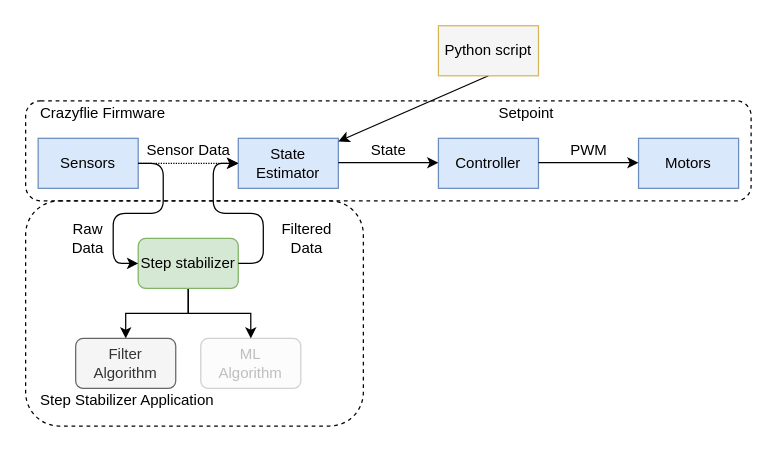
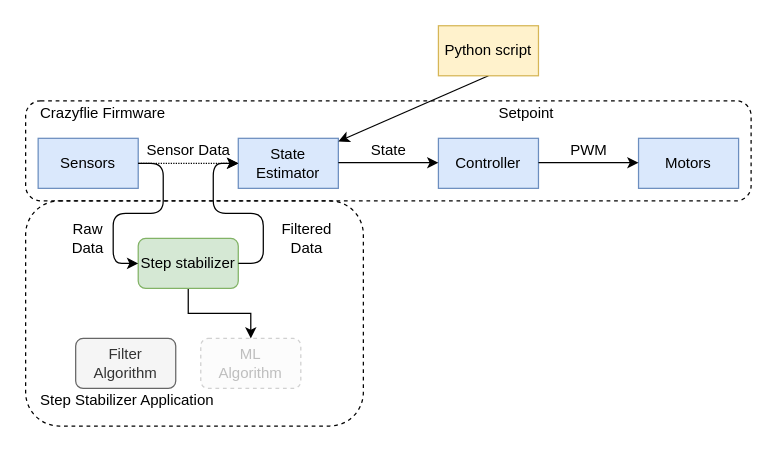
  <mxCell id="0" />
  <mxCell id="1" parent="0" />
  <mxCell id="2" value="" style="rounded=1;whiteSpace=wrap;html=1;fillColor=none;dashed=1;" parent="1" vertex="1"><mxGeometry x="20" y="160" width="270" height="180" as="geometry" /></mxCell>
  <mxCell id="3" value="" style="rounded=1;whiteSpace=wrap;html=1;fillColor=none;dashed=1;" parent="1" vertex="1"><mxGeometry x="20" y="80" width="580" height="80" as="geometry" /></mxCell>
  <mxCell id="4" value="Sensors" style="rounded=0;whiteSpace=wrap;html=1;fillColor=#dae8fc;strokeColor=#6c8ebf;" parent="1" vertex="1"><mxGeometry x="30" y="110" width="80" height="40" as="geometry" /></mxCell>
  <mxCell id="5" value="State Estimator" style="rounded=0;whiteSpace=wrap;html=1;fillColor=#dae8fc;strokeColor=#6c8ebf;" parent="1" vertex="1"><mxGeometry x="190" y="110" width="80" height="40" as="geometry" /></mxCell>
  <mxCell id="6" value="Controller" style="rounded=0;whiteSpace=wrap;html=1;fillColor=#dae8fc;strokeColor=#6c8ebf;" parent="1" vertex="1"><mxGeometry x="350" y="110" width="80" height="40" as="geometry" /></mxCell>
  <mxCell id="7" value="Motors" style="rounded=0;whiteSpace=wrap;html=1;fillColor=#dae8fc;strokeColor=#6c8ebf;" parent="1" vertex="1"><mxGeometry x="510" y="110" width="80" height="40" as="geometry" /></mxCell>
  <mxCell id="8" value="" style="endArrow=classic;html=1;exitX=1;exitY=0.5;exitDx=0;exitDy=0;entryX=0;entryY=0.5;entryDx=0;entryDy=0;dashed=1;dashPattern=1 1;" parent="1" source="4" target="5" edge="1"><mxGeometry width="50" height="50" relative="1" as="geometry"><mxPoint x="70" y="280" as="sourcePoint" /><mxPoint x="120" y="230" as="targetPoint" /></mxGeometry></mxCell>
  <mxCell id="9" value="" style="endArrow=classic;html=1;exitX=1;exitY=0.5;exitDx=0;exitDy=0;entryX=0;entryY=0.5;entryDx=0;entryDy=0;" parent="1" edge="1"><mxGeometry width="50" height="50" relative="1" as="geometry"><mxPoint x="270" y="129.5" as="sourcePoint" /><mxPoint x="350" y="129.5" as="targetPoint" /></mxGeometry></mxCell>
  <mxCell id="10" value="" style="endArrow=classic;html=1;exitX=1;exitY=0.5;exitDx=0;exitDy=0;entryX=0;entryY=0.5;entryDx=0;entryDy=0;" parent="1" edge="1"><mxGeometry width="50" height="50" relative="1" as="geometry"><mxPoint x="430" y="129.5" as="sourcePoint" /><mxPoint x="510" y="129.5" as="targetPoint" /></mxGeometry></mxCell>
  <mxCell id="11" value="" style="endArrow=classic;html=1;exitX=0.5;exitY=1;exitDx=0;exitDy=0;" parent="1" source="17" target="5" edge="1"><mxGeometry width="50" height="50" relative="1" as="geometry"><mxPoint x="390" y="70" as="sourcePoint" /><mxPoint x="220" y="160" as="targetPoint" /></mxGeometry></mxCell>
  <mxCell id="12" value="Sensor Data" style="text;html=1;align=center;verticalAlign=middle;resizable=0;points=[];autosize=1;" parent="1" vertex="1"><mxGeometry x="110" y="110" width="80" height="20" as="geometry" /></mxCell>
  <mxCell id="13" value="State" style="text;html=1;align=center;verticalAlign=middle;resizable=0;points=[];autosize=1;" parent="1" vertex="1"><mxGeometry x="290" y="110" width="40" height="20" as="geometry" /></mxCell>
  <mxCell id="14" value="Setpoint" style="text;html=1;align=center;verticalAlign=middle;resizable=0;points=[];autosize=1;" parent="1" vertex="1"><mxGeometry x="390" y="80" width="60" height="20" as="geometry" /></mxCell>
  <mxCell id="15" value="PWM" style="text;html=1;align=center;verticalAlign=middle;resizable=0;points=[];autosize=1;" parent="1" vertex="1"><mxGeometry x="450" y="110" width="40" height="20" as="geometry" /></mxCell>
  <mxCell id="16" value="Crazyflie Firmware" style="text;html=1;align=left;verticalAlign=middle;resizable=0;points=[];autosize=1;" parent="1" vertex="1"><mxGeometry x="30" y="80" width="120" height="20" as="geometry" /></mxCell>
- <mxCell id="17" value="Python script" style="rounded=0;whiteSpace=wrap;html=1;fillColor=#f5f5f5;strokeColor=#d6b656;" parent="1" vertex="1"><mxGeometry x="350" y="20" width="80" height="40" as="geometry" /></mxCell>
- <mxCell id="18" style="edgeStyle=orthogonalEdgeStyle;rounded=0;orthogonalLoop=1;jettySize=auto;html=1;exitX=0.5;exitY=1;exitDx=0;exitDy=0;entryX=0.5;entryY=0;entryDx=0;entryDy=0;" edge="1" parent="1" source="20" target="26"><mxGeometry relative="1" as="geometry" /></mxCell>
+ <mxCell id="17" value="Python script" style="rounded=0;whiteSpace=wrap;html=1;fillColor=#fff2cc;strokeColor=#d6b656;" parent="1" vertex="1"><mxGeometry x="350" y="20" width="80" height="40" as="geometry" /></mxCell>
  <mxCell id="19" style="edgeStyle=orthogonalEdgeStyle;rounded=0;orthogonalLoop=1;jettySize=auto;html=1;exitX=0.5;exitY=1;exitDx=0;exitDy=0;entryX=0.5;entryY=0;entryDx=0;entryDy=0;" edge="1" parent="1" source="20" target="27"><mxGeometry relative="1" as="geometry" /></mxCell>
  <mxCell id="20" value="Step stabilizer" style="whiteSpace=wrap;html=1;fillColor=#d5e8d4;strokeColor=#82b366;rounded=1;" parent="1" vertex="1"><mxGeometry x="110" y="190" width="80" height="40" as="geometry" /></mxCell>
  <mxCell id="21" value="" style="endArrow=classic;html=1;exitX=1;exitY=0.5;exitDx=0;exitDy=0;entryX=0;entryY=0.5;entryDx=0;entryDy=0;" parent="1" source="4" target="20" edge="1"><mxGeometry width="50" height="50" relative="1" as="geometry"><mxPoint x="-80" y="260" as="sourcePoint" /><mxPoint x="-30" y="210" as="targetPoint" /><Array as="points"><mxPoint x="130" y="130" /><mxPoint x="130" y="170" /><mxPoint x="90" y="170" /><mxPoint x="90" y="210" /></Array></mxGeometry></mxCell>
  <mxCell id="22" value="" style="endArrow=classic;html=1;exitX=1;exitY=0.5;exitDx=0;exitDy=0;entryX=0;entryY=0.5;entryDx=0;entryDy=0;" parent="1" source="20" target="5" edge="1"><mxGeometry width="50" height="50" relative="1" as="geometry"><mxPoint x="-110" y="270" as="sourcePoint" /><mxPoint x="-60" y="220" as="targetPoint" /><Array as="points"><mxPoint x="210" y="210" /><mxPoint x="210" y="170" /><mxPoint x="170" y="170" /><mxPoint x="170" y="130" /></Array></mxGeometry></mxCell>
  <mxCell id="23" value="Raw Data" style="text;html=1;strokeColor=none;fillColor=none;align=center;verticalAlign=middle;whiteSpace=wrap;rounded=0;" parent="1" vertex="1"><mxGeometry x="50" y="180" width="40" height="20" as="geometry" /></mxCell>
  <mxCell id="24" value="Filtered Data" style="text;html=1;strokeColor=none;fillColor=none;align=center;verticalAlign=middle;whiteSpace=wrap;rounded=0;" parent="1" vertex="1"><mxGeometry x="220" y="180" width="50" height="20" as="geometry" /></mxCell>
  <mxCell id="25" value="Step Stabilizer Application" style="text;html=1;align=left;verticalAlign=middle;resizable=0;points=[];autosize=1;" parent="1" vertex="1"><mxGeometry x="30" y="310" width="150" height="20" as="geometry" /></mxCell>
  <mxCell id="26" value="Filter Algorithm" style="rounded=1;whiteSpace=wrap;html=1;fillColor=#f5f5f5;strokeColor=#666666;glass=0;shadow=0;fontColor=#333333;" vertex="1" parent="1"><mxGeometry x="60" y="270" width="80" height="40" as="geometry" /></mxCell>
- <mxCell id="27" value="ML &lt;br&gt;Algorithm" style="rounded=1;whiteSpace=wrap;html=1;glass=0;sketch=0;fillColor=#f5f5f5;strokeColor=#666666;fontColor=#333333;opacity=30;textOpacity=30;" vertex="1" parent="1"><mxGeometry x="160" y="270" width="80" height="40" as="geometry" /></mxCell>
+ <mxCell id="27" value="ML &lt;br&gt;Algorithm" style="rounded=1;whiteSpace=wrap;html=1;glass=0;sketch=0;fillColor=#f5f5f5;strokeColor=#666666;fontColor=#333333;opacity=30;textOpacity=30;dashed=1;" vertex="1" parent="1"><mxGeometry x="160" y="270" width="80" height="40" as="geometry" /></mxCell>
